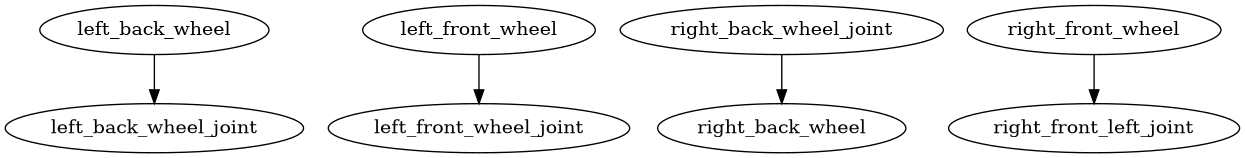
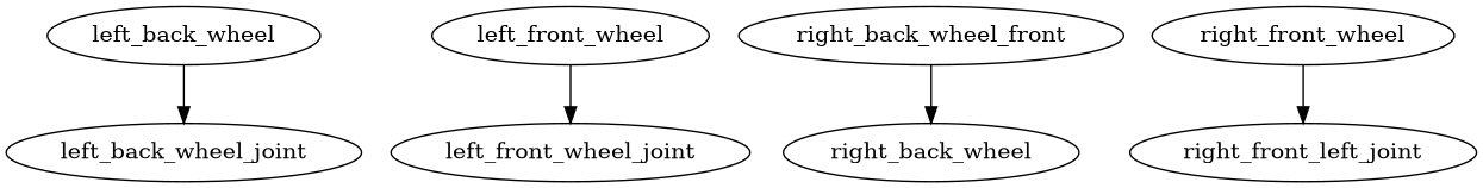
  digraph {
    left_back_wheel
    left_back_wheel_joint
    left_front_wheel
    left_front_wheel_joint
-   right_back_wheel_joint
+   right_back_wheel_joint [label=right_back_wheel_front]
    right_back_wheel
    n7 [label=right_front_left_joint]
    right_front_wheel
    left_back_wheel -> left_back_wheel_joint
    left_front_wheel -> left_front_wheel_joint
    right_back_wheel_joint -> right_back_wheel
    right_front_wheel -> n7
  }
